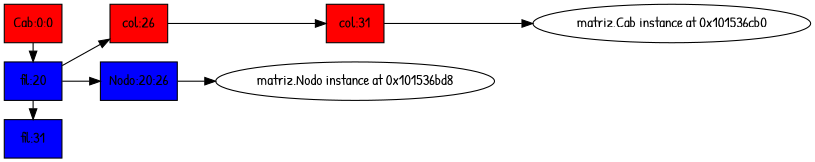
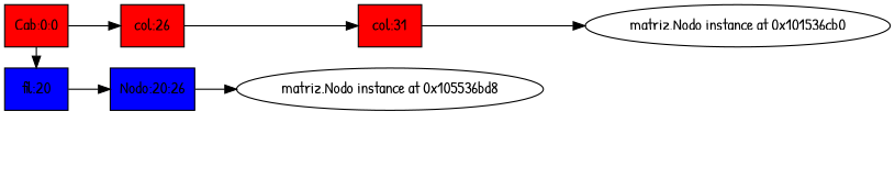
  digraph {
    fontname="Patrick Hand"
    rankdir=LR
    node [fillcolor=red fontname="Patrick Hand" shape=box style=filled]
    edge [fontname="Patrick Hand"]
    n1 [label=<Cab:0:0>]
    n2 [fillcolor=blue label=<fil:20>]
-   n3 [fillcolor=blue label=<fil:31>]
    n4 [label=<col:26>]
    n5 [fillcolor=blue label=<Nodo:20:26>]
    n6 [label=<col:31>]
-   "matriz.Nodo instance at 0x101536cb0" [label="matriz.Cab instance at 0x101536cb0" fillcolor="" shape="" style=""]
-   "matriz.Nodo instance at 0x101536bd8" [fillcolor="" shape="" style=""]
+   "matriz.Nodo instance at 0x101536cb0" [fillcolor="" shape="" style=""]
+   "matriz.Nodo instance at 0x101536bd8" [label="matriz.Nodo instance at 0x105536bd8" fillcolor="" shape="" style=""]
    subgraph sub_1 {
      rank=same
      n1
      n2
-     n3
    }
    n1 -> n2
-   n2 -> n4
-   n2 -> n3
+   n1 -> n4
    n2 -> n5
    n4 -> n6
    n5 -> "matriz.Nodo instance at 0x101536bd8"
    n6 -> "matriz.Nodo instance at 0x101536cb0"
  }
